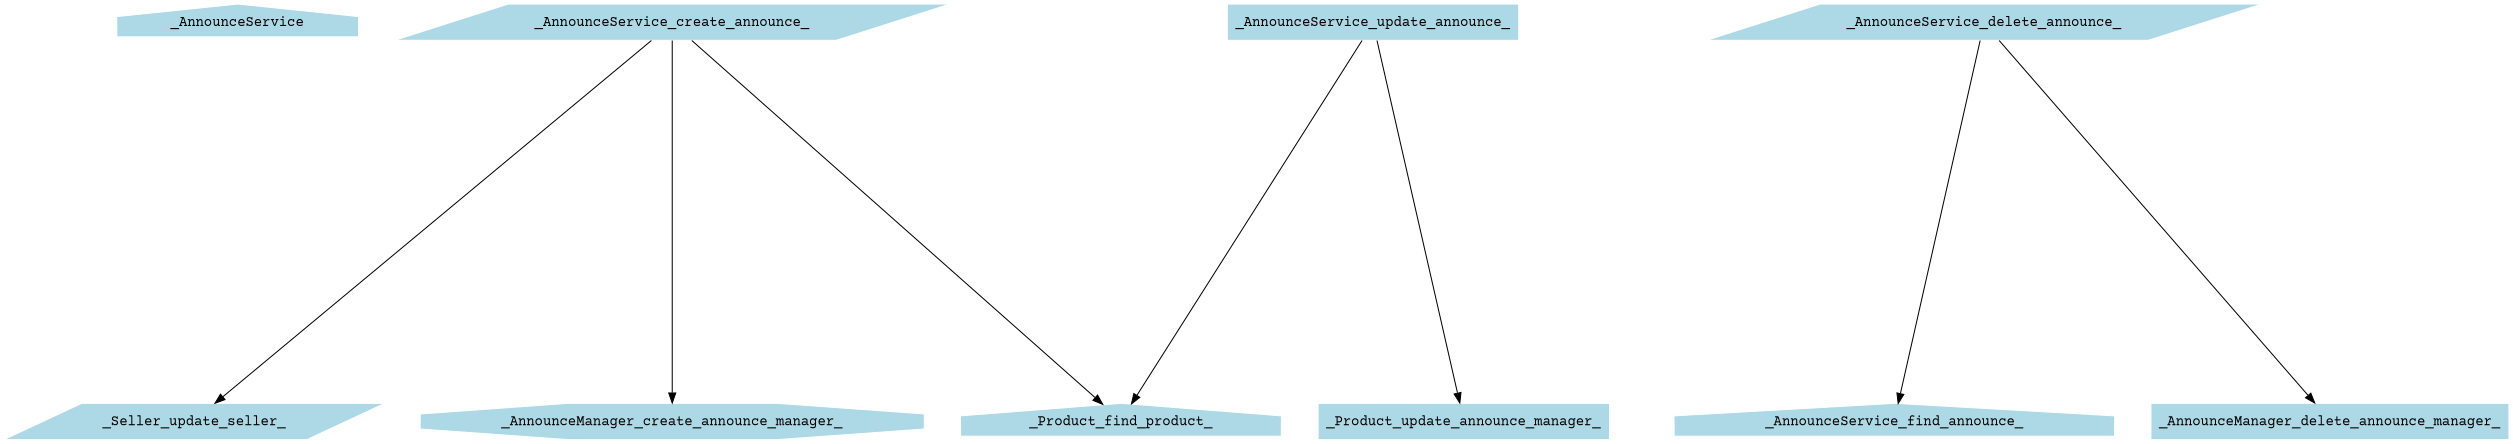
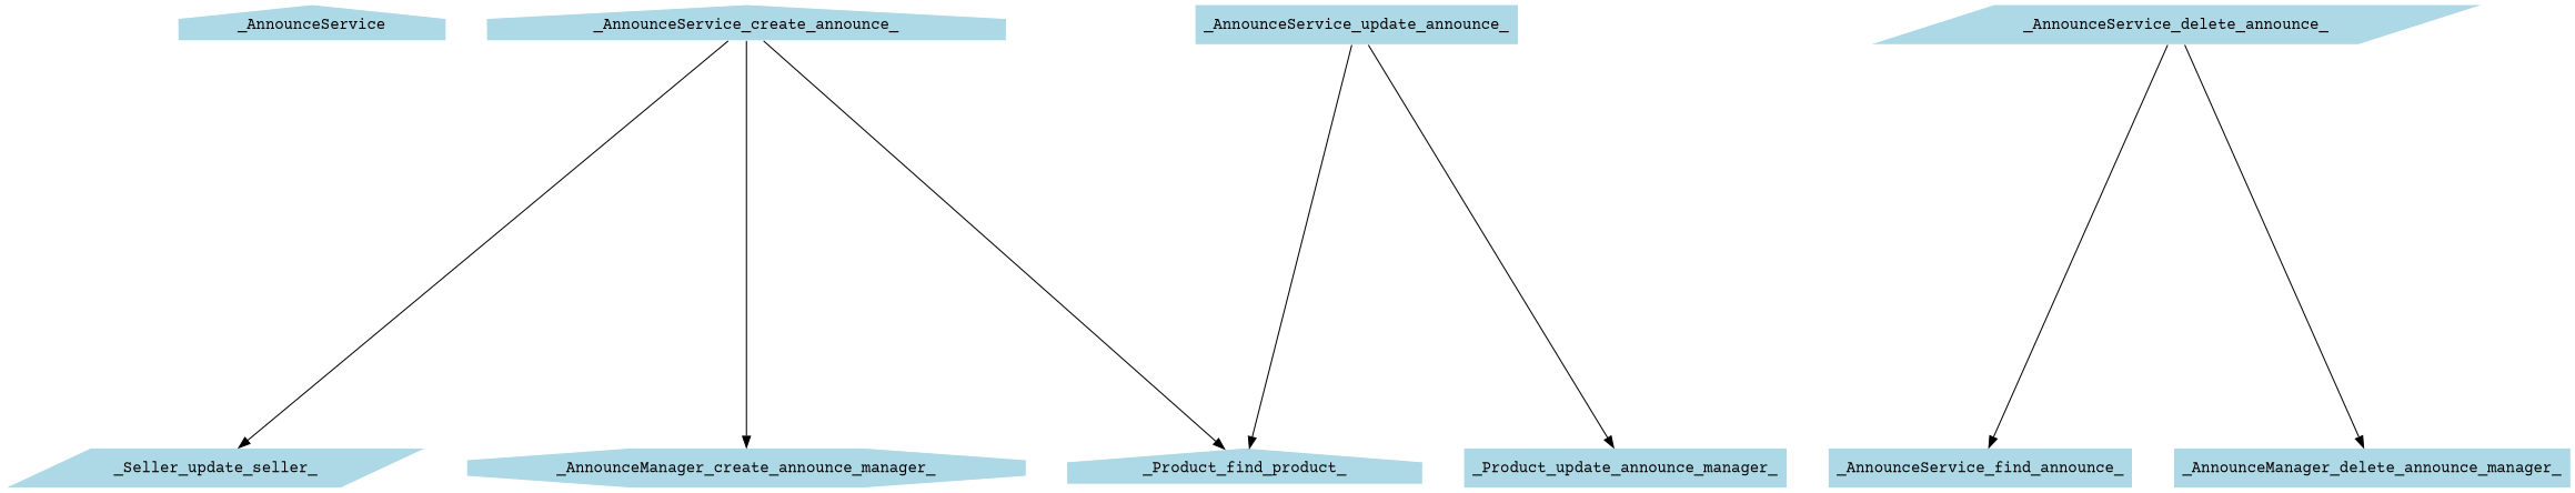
  digraph {
    fontname="Courier Prime"
    nodesep=0.5
    ranksep=5
    node [color=white fillcolor=lightblue fontname="Courier Prime" shape=house style=filled]
    edge [fontname="Courier Prime"]
    _AnnounceService
-   _AnnounceService_create_announce_ [shape=parallelogram]
+   _AnnounceService_create_announce_
    n3 [label=_Seller_update_seller_ shape=parallelogram]
    _Product_find_product_
    _AnnounceManager_create_announce_manager_ [shape=octagon]
    _AnnounceService_update_announce_ [shape=box]
    n7 [label=_Product_update_announce_manager_ shape=box]
-   _AnnounceService_find_announce_
+   _AnnounceService_find_announce_ [shape=box]
    _AnnounceService_delete_announce_ [shape=parallelogram]
    _AnnounceManager_delete_announce_manager_ [shape=box]
    _AnnounceService_create_announce_ -> n3
    _AnnounceService_create_announce_ -> _Product_find_product_
    _AnnounceService_create_announce_ -> _AnnounceManager_create_announce_manager_
    _AnnounceService_update_announce_ -> _Product_find_product_
    _AnnounceService_update_announce_ -> n7
    _AnnounceService_delete_announce_ -> _AnnounceService_find_announce_
    _AnnounceService_delete_announce_ -> _AnnounceManager_delete_announce_manager_
  }
